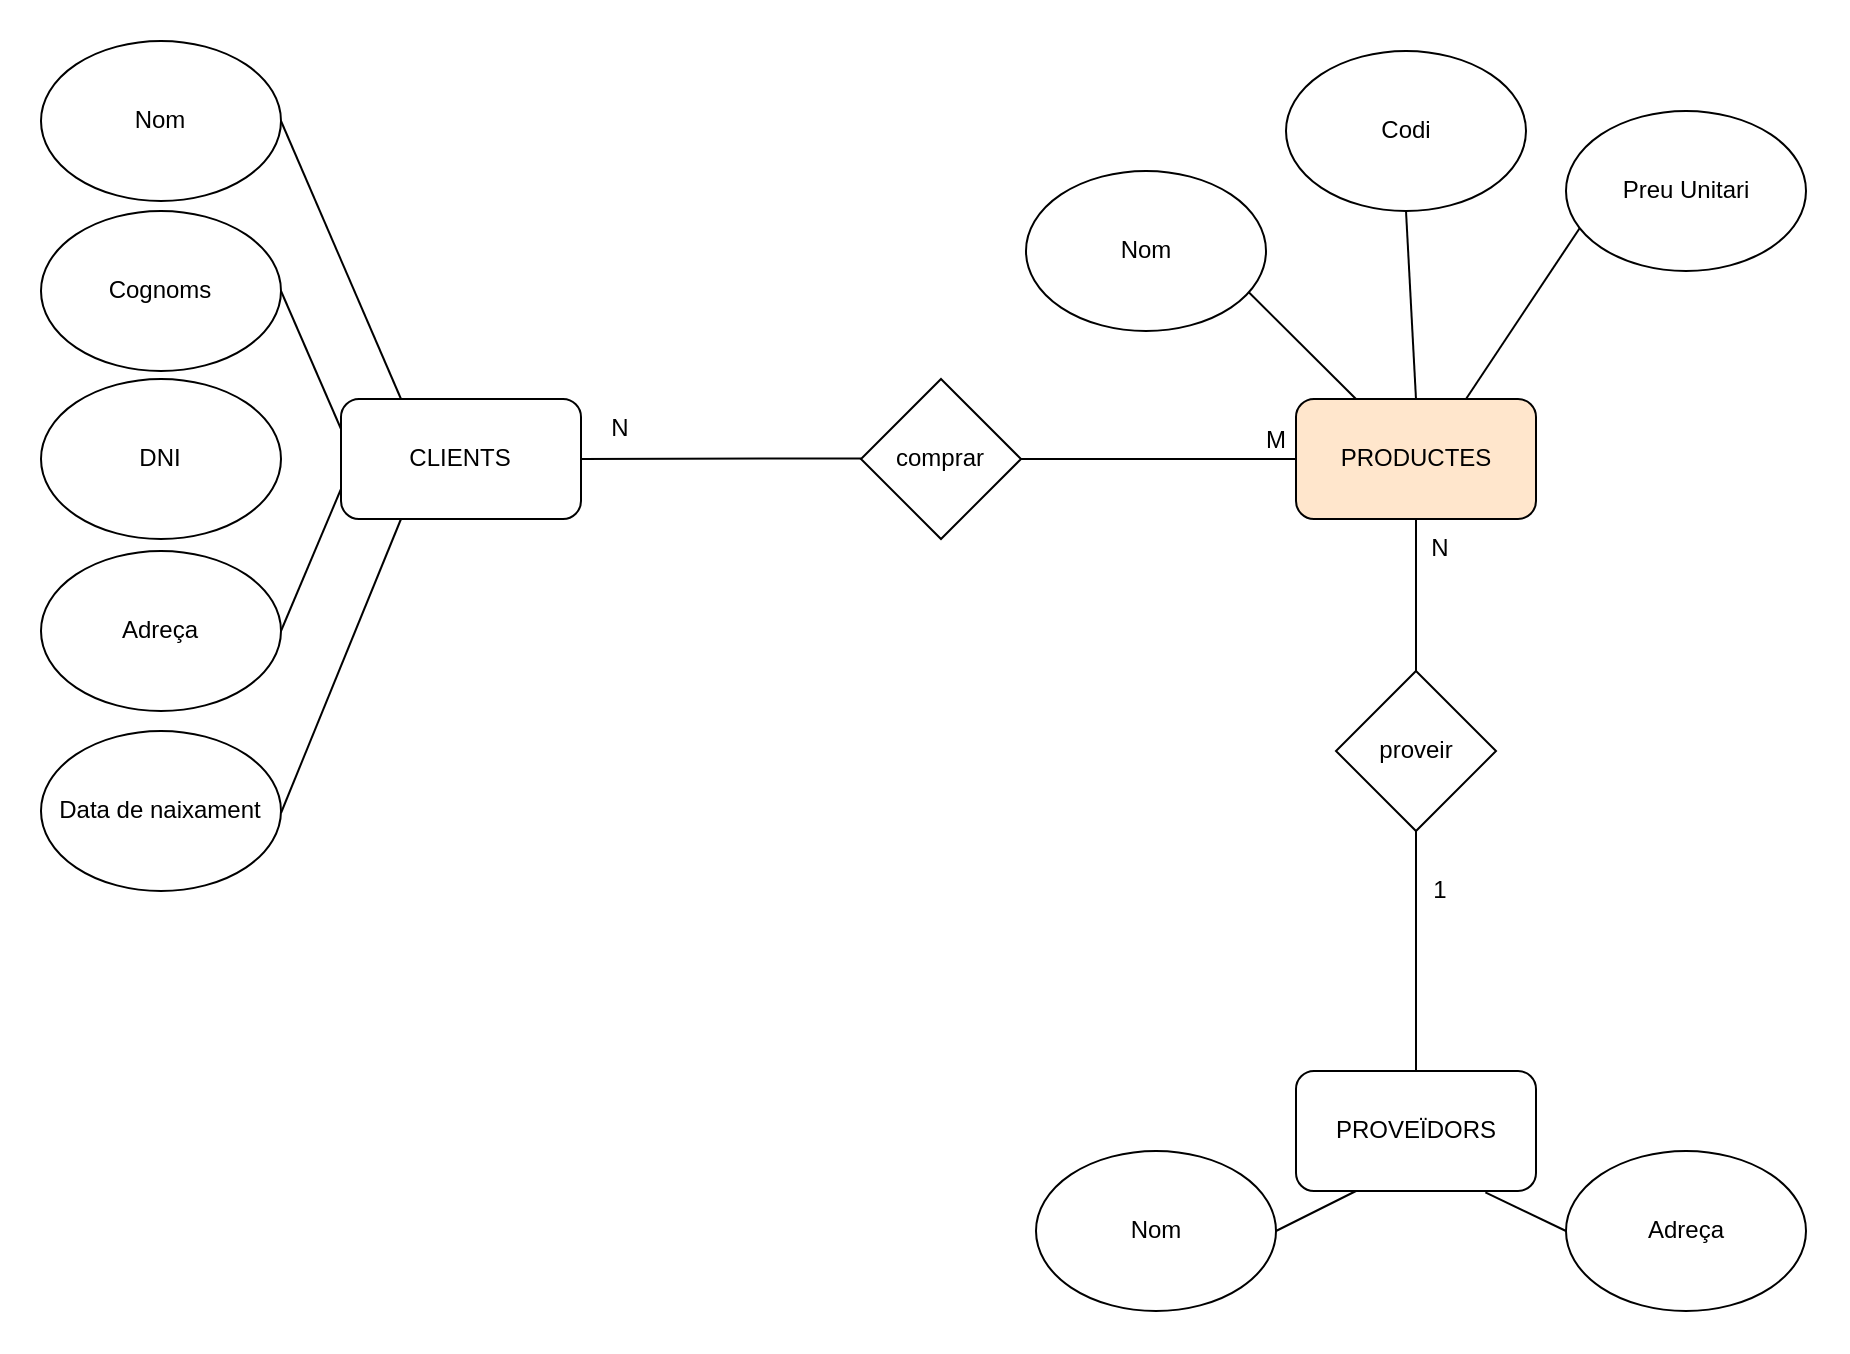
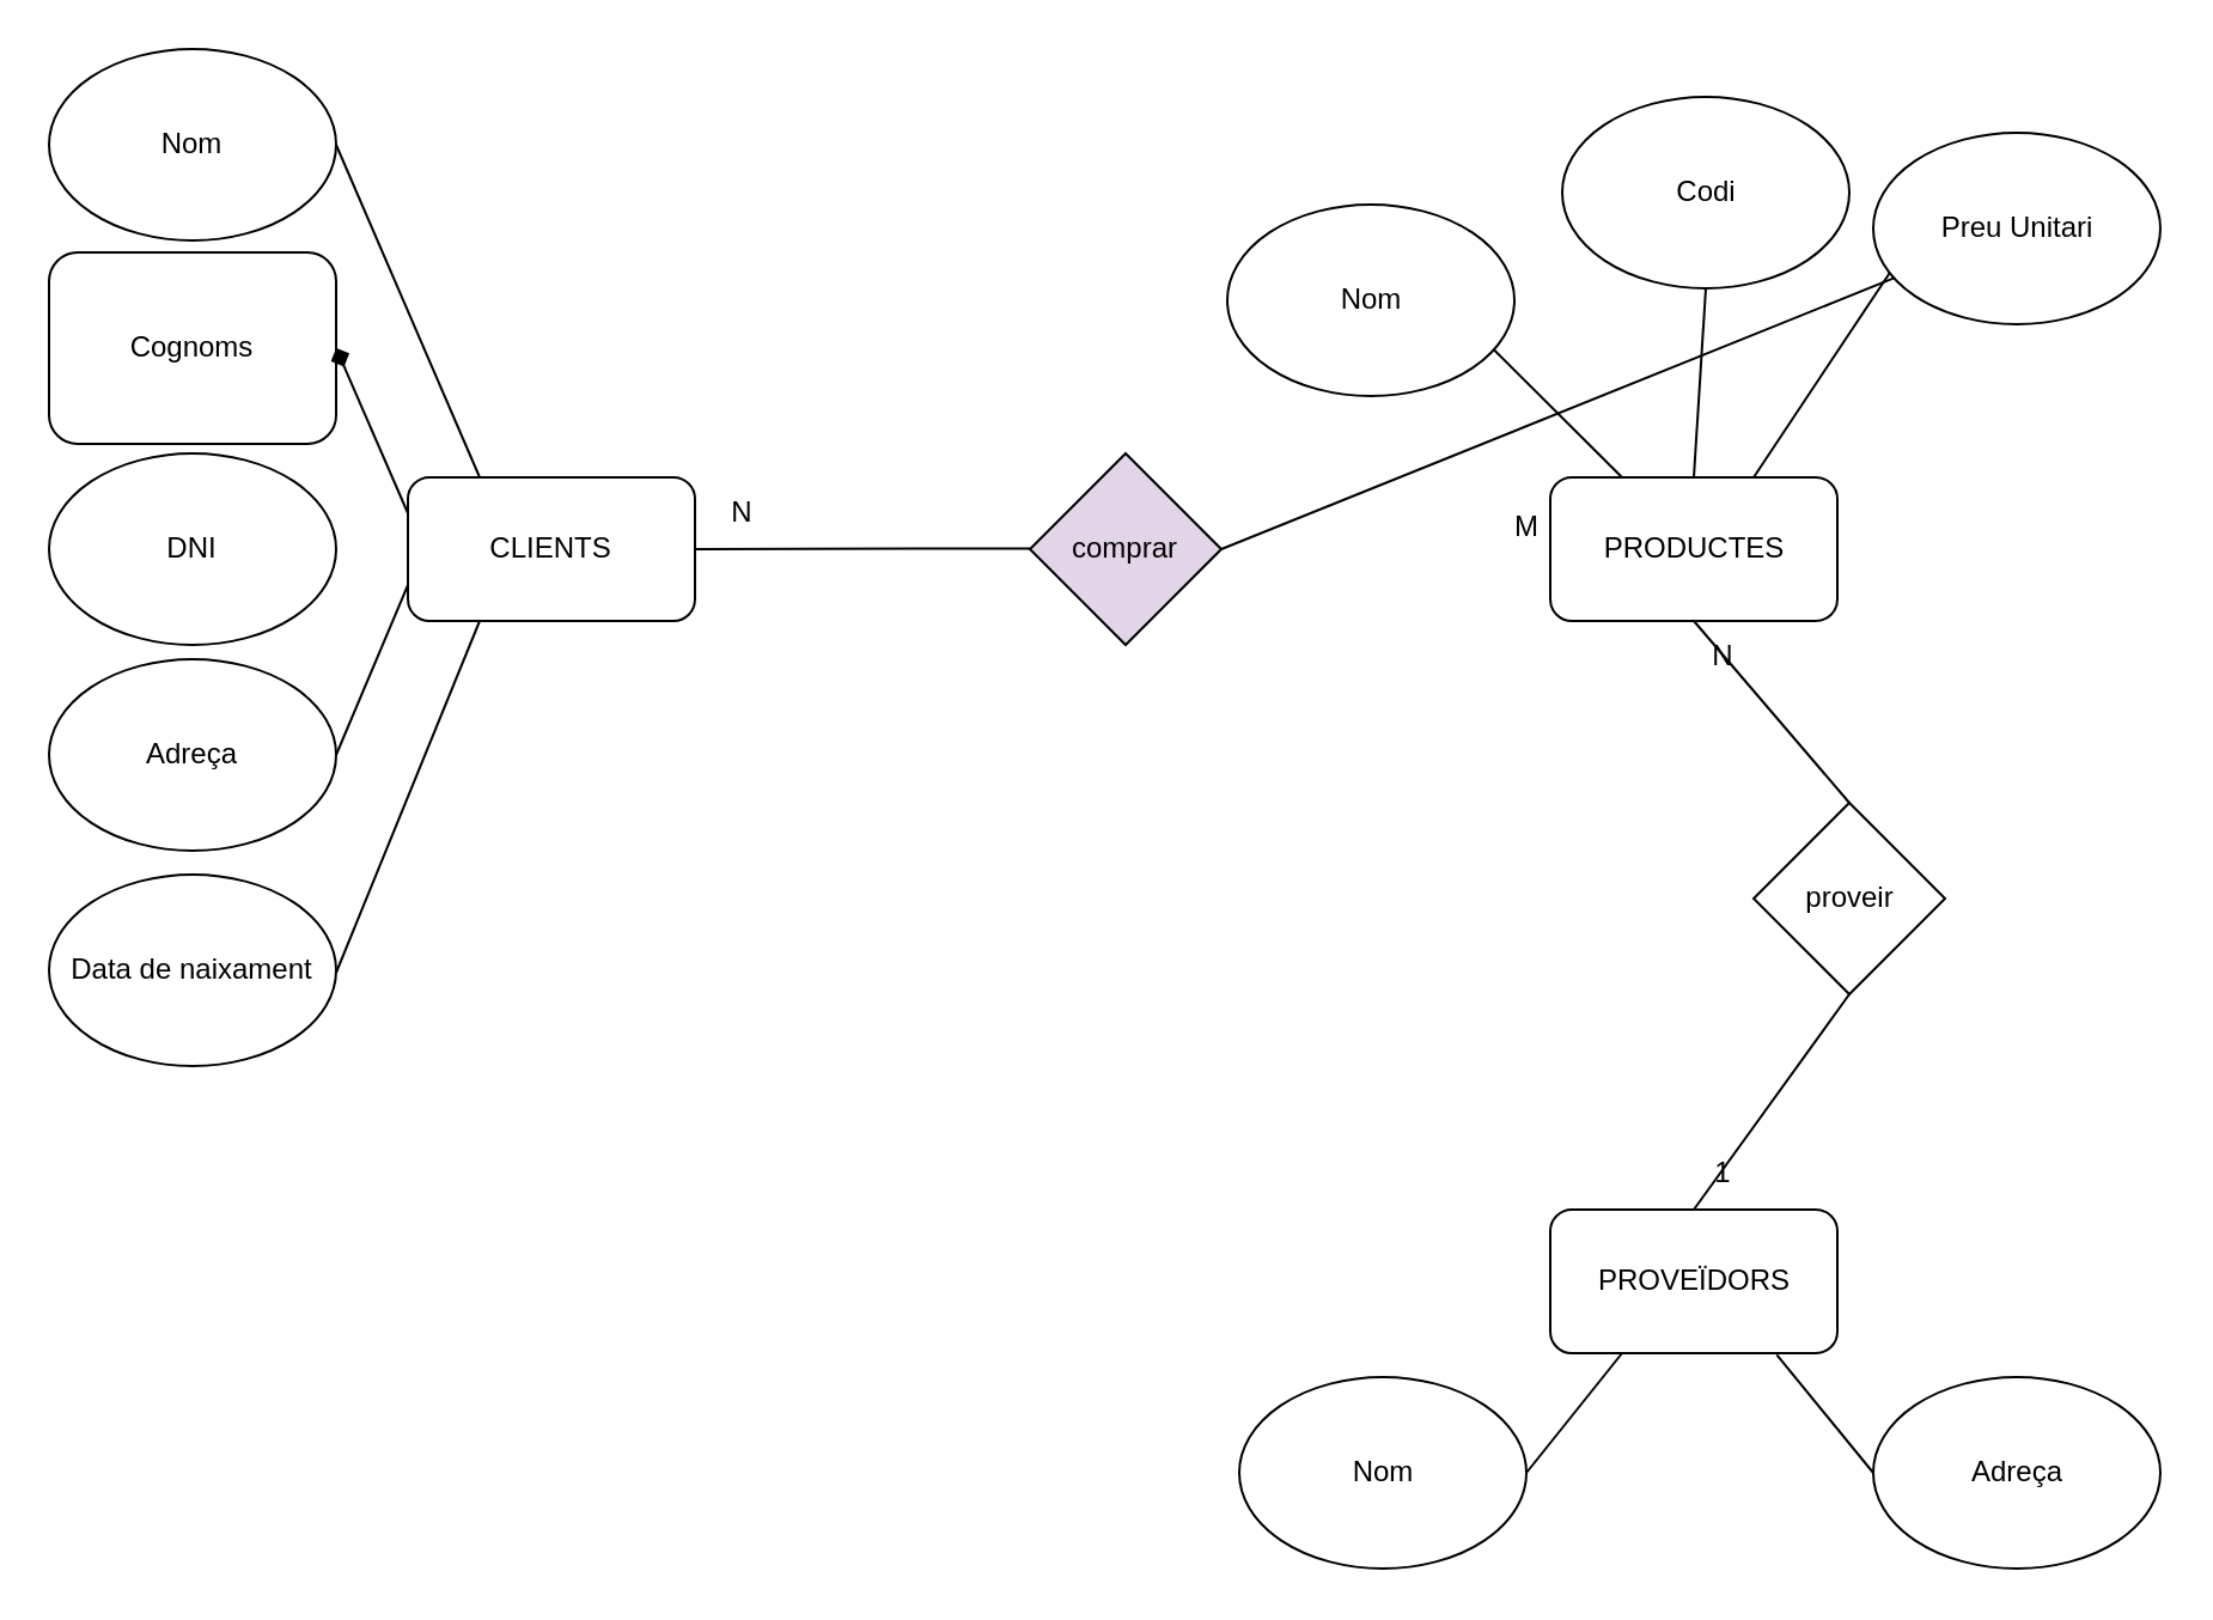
  <mxCell id="0" />
  <mxCell id="1" parent="0" />
  <mxCell id="2" value="N" style="text;html=1;align=center;verticalAlign=middle;whiteSpace=wrap;rounded=0;" parent="1" vertex="1"><mxGeometry x="280" y="199" width="60" height="30" as="geometry" /></mxCell>
  <mxCell id="3" value="M" style="text;html=1;align=center;verticalAlign=middle;whiteSpace=wrap;rounded=0;" parent="1" vertex="1"><mxGeometry x="607.5" y="205" width="60" height="30" as="geometry" /></mxCell>
- <mxCell id="4" value="1" style="text;html=1;align=center;verticalAlign=middle;whiteSpace=wrap;rounded=0;" parent="1" vertex="1"><mxGeometry x="690" y="430" width="60" height="30" as="geometry" /></mxCell>
+ <mxCell id="4" value="1" style="text;html=1;align=center;verticalAlign=middle;whiteSpace=wrap;rounded=0;" parent="1" vertex="1"><mxGeometry x="690" y="475" width="60" height="30" as="geometry" /></mxCell>
  <mxCell id="5" value="N" style="text;html=1;align=center;verticalAlign=middle;whiteSpace=wrap;rounded=0;" parent="1" vertex="1"><mxGeometry x="690" y="259" width="60" height="30" as="geometry" /></mxCell>
- <mxCell id="6" value="PRODUCTES" style="rounded=1;whiteSpace=wrap;html=1;fillColor=#ffe6cc;" vertex="1" parent="1"><mxGeometry x="647.5" y="199" width="120" height="60" as="geometry" /></mxCell>
+ <mxCell id="6" value="PRODUCTES" style="rounded=1;whiteSpace=wrap;html=1;" vertex="1" parent="1"><mxGeometry x="647.5" y="199" width="120" height="60" as="geometry" /></mxCell>
  <mxCell id="7" value="" style="endArrow=none;html=1;rounded=0;entryX=0.061;entryY=0.723;entryDx=0;entryDy=0;entryPerimeter=0;" edge="1" parent="1" target="12"><mxGeometry width="50" height="50" relative="1" as="geometry"><mxPoint x="732.5" y="199" as="sourcePoint" /><mxPoint x="782.5" y="149" as="targetPoint" /></mxGeometry></mxCell>
  <mxCell id="8" value="" style="endArrow=none;html=1;rounded=0;entryX=0.917;entryY=0.741;entryDx=0;entryDy=0;entryPerimeter=0;" edge="1" parent="1" target="10"><mxGeometry width="50" height="50" relative="1" as="geometry"><mxPoint x="677.5" y="199" as="sourcePoint" /><mxPoint x="632.5" y="149" as="targetPoint" /></mxGeometry></mxCell>
  <mxCell id="9" value="" style="endArrow=none;html=1;rounded=0;entryX=0.5;entryY=0;entryDx=0;entryDy=0;exitX=0.5;exitY=1;exitDx=0;exitDy=0;" edge="1" parent="1" source="11" target="6"><mxGeometry width="50" height="50" relative="1" as="geometry"><mxPoint x="702.5" y="125" as="sourcePoint" /><mxPoint x="747.5" y="115" as="targetPoint" /></mxGeometry></mxCell>
  <mxCell id="10" value="Nom" style="ellipse;whiteSpace=wrap;html=1;" vertex="1" parent="1"><mxGeometry x="512.5" y="85" width="120" height="80" as="geometry" /></mxCell>
- <mxCell id="11" value="Codi" style="ellipse;whiteSpace=wrap;html=1;" vertex="1" parent="1"><mxGeometry x="642.5" y="25" width="120" height="80" as="geometry" /></mxCell>
+ <mxCell id="11" value="Codi" style="ellipse;whiteSpace=wrap;html=1;" vertex="1" parent="1"><mxGeometry x="652.5" y="40" width="120" height="80" as="geometry" /></mxCell>
  <mxCell id="12" value="Preu Unitari" style="ellipse;whiteSpace=wrap;html=1;" vertex="1" parent="1"><mxGeometry x="782.5" y="55" width="120" height="80" as="geometry" /></mxCell>
- <mxCell id="13" value="PROVEÏDORS" style="rounded=1;whiteSpace=wrap;html=1;" vertex="1" parent="1"><mxGeometry x="647.5" y="535" width="120" height="60" as="geometry" /></mxCell>
+ <mxCell id="13" value="PROVEÏDORS" style="rounded=1;whiteSpace=wrap;html=1;" vertex="1" parent="1"><mxGeometry x="647.5" y="505" width="120" height="60" as="geometry" /></mxCell>
  <mxCell id="14" value="Nom" style="ellipse;whiteSpace=wrap;html=1;" vertex="1" parent="1"><mxGeometry x="517.5" y="575" width="120" height="80" as="geometry" /></mxCell>
  <mxCell id="15" value="Adreça" style="ellipse;whiteSpace=wrap;html=1;" vertex="1" parent="1"><mxGeometry x="782.5" y="575" width="120" height="80" as="geometry" /></mxCell>
  <mxCell id="16" value="" style="endArrow=none;html=1;rounded=0;exitX=0.25;exitY=1;exitDx=0;exitDy=0;entryX=1;entryY=0.5;entryDx=0;entryDy=0;" edge="1" parent="1" source="13" target="14"><mxGeometry width="50" height="50" relative="1" as="geometry"><mxPoint x="742.5" y="445" as="sourcePoint" /><mxPoint x="792.5" y="395" as="targetPoint" /></mxGeometry></mxCell>
  <mxCell id="17" value="" style="endArrow=none;html=1;rounded=0;exitX=0.789;exitY=1.012;exitDx=0;exitDy=0;entryX=0;entryY=0.5;entryDx=0;entryDy=0;exitPerimeter=0;" edge="1" parent="1" source="13" target="15"><mxGeometry width="50" height="50" relative="1" as="geometry"><mxPoint x="692.5" y="575" as="sourcePoint" /><mxPoint x="647.5" y="625" as="targetPoint" /></mxGeometry></mxCell>
- <mxCell id="18" value="proveir" style="rhombus;whiteSpace=wrap;html=1;" vertex="1" parent="1"><mxGeometry x="667.5" y="335" width="80" height="80" as="geometry" /></mxCell>
+ <mxCell id="18" value="proveir" style="rhombus;whiteSpace=wrap;html=1;" vertex="1" parent="1"><mxGeometry x="732.5" y="335" width="80" height="80" as="geometry" /></mxCell>
  <mxCell id="19" value="" style="endArrow=none;html=1;rounded=0;exitX=0.5;exitY=0;exitDx=0;exitDy=0;entryX=0.5;entryY=1;entryDx=0;entryDy=0;" edge="1" parent="1" source="13" target="18"><mxGeometry width="50" height="50" relative="1" as="geometry"><mxPoint x="720" y="495" as="sourcePoint" /><mxPoint x="770" y="445" as="targetPoint" /></mxGeometry></mxCell>
  <mxCell id="20" value="" style="endArrow=none;html=1;rounded=0;entryX=0.5;entryY=1;entryDx=0;entryDy=0;exitX=0.5;exitY=0;exitDx=0;exitDy=0;" edge="1" parent="1" source="18" target="6"><mxGeometry width="50" height="50" relative="1" as="geometry"><mxPoint x="710" y="385" as="sourcePoint" /><mxPoint x="760" y="335" as="targetPoint" /></mxGeometry></mxCell>
  <mxCell id="21" value="CLIENTS" style="rounded=1;whiteSpace=wrap;html=1;" vertex="1" parent="1"><mxGeometry x="170" y="199" width="120" height="60" as="geometry" /></mxCell>
- <mxCell id="22" value="comprar" style="rhombus;whiteSpace=wrap;html=1;" vertex="1" parent="1"><mxGeometry x="430" y="189" width="80" height="80" as="geometry" /></mxCell>
- <mxCell id="23" value="" style="endArrow=none;html=1;rounded=0;entryX=0;entryY=0.5;entryDx=0;entryDy=0;exitX=1;exitY=0.5;exitDx=0;exitDy=0;" edge="1" parent="1" source="22" target="6"><mxGeometry width="50" height="50" relative="1" as="geometry"><mxPoint x="460" y="255" as="sourcePoint" /><mxPoint x="510" y="205" as="targetPoint" /></mxGeometry></mxCell>
+ <mxCell id="22" value="comprar" style="rhombus;whiteSpace=wrap;html=1;fillColor=#e1d5e7;" vertex="1" parent="1"><mxGeometry x="430" y="189" width="80" height="80" as="geometry" /></mxCell>
+ <mxCell id="23" value="" style="endArrow=none;html=1;rounded=0;exitX=1;exitY=0.5;exitDx=0;exitDy=0;" edge="1" parent="1" source="22" target="12"><mxGeometry width="50" height="50" relative="1" as="geometry"><mxPoint x="460" y="255" as="sourcePoint" /><mxPoint x="510" y="205" as="targetPoint" /></mxGeometry></mxCell>
  <mxCell id="24" value="" style="endArrow=none;html=1;rounded=0;entryX=0;entryY=0.5;entryDx=0;entryDy=0;exitX=1;exitY=0.5;exitDx=0;exitDy=0;" edge="1" parent="1" source="21"><mxGeometry width="50" height="50" relative="1" as="geometry"><mxPoint x="292" y="228.7" as="sourcePoint" /><mxPoint x="430" y="228.7" as="targetPoint" /></mxGeometry></mxCell>
  <mxCell id="25" value="Nom" style="ellipse;whiteSpace=wrap;html=1;" vertex="1" parent="1"><mxGeometry x="20" y="20" width="120" height="80" as="geometry" /></mxCell>
  <mxCell id="26" value="Data de naixament" style="ellipse;whiteSpace=wrap;html=1;" vertex="1" parent="1"><mxGeometry x="20" y="365" width="120" height="80" as="geometry" /></mxCell>
  <mxCell id="27" value="Adreça" style="ellipse;whiteSpace=wrap;html=1;" vertex="1" parent="1"><mxGeometry x="20" y="275" width="120" height="80" as="geometry" /></mxCell>
  <mxCell id="28" value="DNI" style="ellipse;whiteSpace=wrap;html=1;" vertex="1" parent="1"><mxGeometry x="20" y="189" width="120" height="80" as="geometry" /></mxCell>
- <mxCell id="29" value="Cognoms" style="ellipse;whiteSpace=wrap;html=1;" vertex="1" parent="1"><mxGeometry x="20" y="105" width="120" height="80" as="geometry" /></mxCell>
+ <mxCell id="29" value="Cognoms" style="whiteSpace=wrap;html=1;rounded=1;" vertex="1" parent="1"><mxGeometry x="20" y="105" width="120" height="80" as="geometry" /></mxCell>
  <mxCell id="30" value="" style="endArrow=none;html=1;rounded=0;entryX=0.25;entryY=0;entryDx=0;entryDy=0;exitX=1;exitY=0.5;exitDx=0;exitDy=0;" edge="1" parent="1" source="25" target="21"><mxGeometry width="50" height="50" relative="1" as="geometry"><mxPoint x="300" y="305" as="sourcePoint" /><mxPoint x="350" y="255" as="targetPoint" /></mxGeometry></mxCell>
- <mxCell id="31" value="" style="endArrow=none;html=1;rounded=0;entryX=1;entryY=0.5;entryDx=0;entryDy=0;exitX=0;exitY=0.25;exitDx=0;exitDy=0;" edge="1" parent="1" source="21" target="29"><mxGeometry width="50" height="50" relative="1" as="geometry"><mxPoint x="240" y="315" as="sourcePoint" /><mxPoint x="300" y="454" as="targetPoint" /></mxGeometry></mxCell>
+ <mxCell id="31" value="" style="endArrow=diamond;html=1;rounded=0;entryX=1;entryY=0.5;entryDx=0;entryDy=0;exitX=0;exitY=0.25;exitDx=0;exitDy=0;" edge="1" parent="1" source="21" target="29"><mxGeometry width="50" height="50" relative="1" as="geometry"><mxPoint x="240" y="315" as="sourcePoint" /><mxPoint x="300" y="454" as="targetPoint" /></mxGeometry></mxCell>
  <mxCell id="32" value="" style="endArrow=none;html=1;rounded=0;entryX=0;entryY=0.75;entryDx=0;entryDy=0;exitX=1;exitY=0.5;exitDx=0;exitDy=0;" edge="1" parent="1" source="27" target="21"><mxGeometry width="50" height="50" relative="1" as="geometry"><mxPoint x="190" y="219" as="sourcePoint" /><mxPoint x="160" y="165" as="targetPoint" /></mxGeometry></mxCell>
  <mxCell id="33" value="" style="endArrow=none;html=1;rounded=0;entryX=0.25;entryY=1;entryDx=0;entryDy=0;exitX=1;exitY=0.5;exitDx=0;exitDy=0;" edge="1" parent="1" target="21"><mxGeometry width="50" height="50" relative="1" as="geometry"><mxPoint x="140" y="406" as="sourcePoint" /><mxPoint x="170" y="335" as="targetPoint" /></mxGeometry></mxCell>
